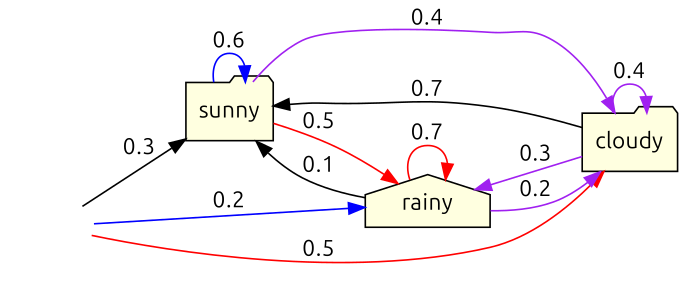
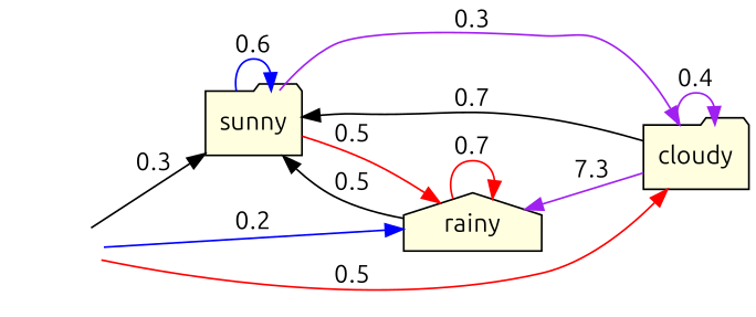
  digraph {
    fontname=Ubuntu
    rankdir=LR
    node [fontname=Ubuntu style=filled fillcolor=lightyellow shape=folder]
    edge [color=purple fontname=Ubuntu]
    init [style=invisible fillcolor="" shape=""]
    sunny
    rainy [shape=house]
    cloudy
    init -> sunny [color=black label=0.3]
    init -> rainy [color=blue label=0.2]
    init -> cloudy [color=red label=0.5]
    sunny -> sunny [color=blue label=0.6]
    sunny -> rainy [color=red label=0.5]
-   sunny -> cloudy [label=0.4]
-   rainy -> sunny [color=black label=0.1]
+   sunny -> cloudy [label=0.3]
+   rainy -> sunny [color=black label=0.5]
    rainy -> rainy [color=red label=0.7]
-   rainy -> cloudy [label=0.2]
    cloudy -> sunny [color=black label=0.7]
-   cloudy -> rainy [label=0.3]
+   cloudy -> rainy [label=7.3]
    cloudy -> cloudy [label=0.4]
  }
